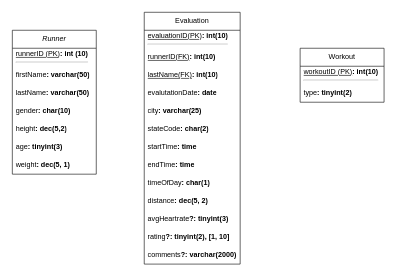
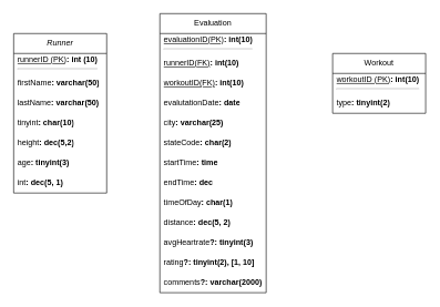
  <mxCell id="0" />
  <mxCell id="1" parent="0" />
  <mxCell id="2" value="&lt;i&gt;Runner&lt;/i&gt;" style="swimlane;fontStyle=0;childLayout=stackLayout;horizontal=1;startSize=30;horizontalStack=0;resizeParent=1;resizeParentMax=0;resizeLast=0;collapsible=1;marginBottom=0;whiteSpace=wrap;html=1;" parent="1" vertex="1"><mxGeometry x="20" y="50" width="140" height="240" as="geometry" /></mxCell>
  <mxCell id="3" value="&lt;u&gt;runnerID (PK)&lt;/u&gt;&lt;b&gt;: int (10)&lt;/b&gt;&lt;br&gt;&lt;hr&gt;" style="text;strokeColor=none;fillColor=none;align=left;verticalAlign=middle;spacingLeft=4;spacingRight=4;overflow=hidden;points=[[0,0.5],[1,0.5]];portConstraint=eastwest;rotatable=0;whiteSpace=wrap;html=1;" parent="2" vertex="1"><mxGeometry y="30" width="140" height="30" as="geometry" /></mxCell>
  <mxCell id="4" value="firstName&lt;b&gt;: varchar(50)&lt;br&gt;&lt;/b&gt;" style="text;strokeColor=none;fillColor=none;align=left;verticalAlign=middle;spacingLeft=4;spacingRight=4;overflow=hidden;points=[[0,0.5],[1,0.5]];portConstraint=eastwest;rotatable=0;whiteSpace=wrap;html=1;" vertex="1" parent="2"><mxGeometry y="60" width="140" height="30" as="geometry" /></mxCell>
  <mxCell id="5" value="lastName&lt;b&gt;: varchar(50)&lt;br&gt;&lt;/b&gt;" style="text;strokeColor=none;fillColor=none;align=left;verticalAlign=middle;spacingLeft=4;spacingRight=4;overflow=hidden;points=[[0,0.5],[1,0.5]];portConstraint=eastwest;rotatable=0;whiteSpace=wrap;html=1;" vertex="1" parent="2"><mxGeometry y="90" width="140" height="30" as="geometry" /></mxCell>
- <mxCell id="6" value="gender&lt;b&gt;: char(10)&lt;/b&gt;" style="text;strokeColor=none;fillColor=none;align=left;verticalAlign=middle;spacingLeft=4;spacingRight=4;overflow=hidden;points=[[0,0.5],[1,0.5]];portConstraint=eastwest;rotatable=0;whiteSpace=wrap;html=1;" parent="2" vertex="1"><mxGeometry y="120" width="140" height="30" as="geometry" /></mxCell>
+ <mxCell id="6" value="tinyint&lt;b&gt;: char(10)&lt;/b&gt;" style="text;strokeColor=none;fillColor=none;align=left;verticalAlign=middle;spacingLeft=4;spacingRight=4;overflow=hidden;points=[[0,0.5],[1,0.5]];portConstraint=eastwest;rotatable=0;whiteSpace=wrap;html=1;" parent="2" vertex="1"><mxGeometry y="120" width="140" height="30" as="geometry" /></mxCell>
  <mxCell id="7" value="height&lt;b&gt;: dec(5,2)&lt;/b&gt;" style="text;strokeColor=none;fillColor=none;align=left;verticalAlign=middle;spacingLeft=4;spacingRight=4;overflow=hidden;points=[[0,0.5],[1,0.5]];portConstraint=eastwest;rotatable=0;whiteSpace=wrap;html=1;" parent="2" vertex="1"><mxGeometry y="150" width="140" height="30" as="geometry" /></mxCell>
  <mxCell id="8" value="age&lt;b&gt;: tinyint(3)&lt;br&gt;&lt;/b&gt;" style="text;strokeColor=none;fillColor=none;align=left;verticalAlign=middle;spacingLeft=4;spacingRight=4;overflow=hidden;points=[[0,0.5],[1,0.5]];portConstraint=eastwest;rotatable=0;whiteSpace=wrap;html=1;" parent="2" vertex="1"><mxGeometry y="180" width="140" height="30" as="geometry" /></mxCell>
- <mxCell id="9" value="weight&lt;b&gt;: dec(5, 1)&lt;/b&gt;" style="text;strokeColor=none;fillColor=none;align=left;verticalAlign=middle;spacingLeft=4;spacingRight=4;overflow=hidden;points=[[0,0.5],[1,0.5]];portConstraint=eastwest;rotatable=0;whiteSpace=wrap;html=1;" parent="2" vertex="1"><mxGeometry y="210" width="140" height="30" as="geometry" /></mxCell>
+ <mxCell id="9" value="int&lt;b&gt;: dec(5, 1)&lt;/b&gt;" style="text;strokeColor=none;fillColor=none;align=left;verticalAlign=middle;spacingLeft=4;spacingRight=4;overflow=hidden;points=[[0,0.5],[1,0.5]];portConstraint=eastwest;rotatable=0;whiteSpace=wrap;html=1;" parent="2" vertex="1"><mxGeometry y="210" width="140" height="30" as="geometry" /></mxCell>
  <mxCell id="10" value="Evaluation" style="swimlane;fontStyle=0;childLayout=stackLayout;horizontal=1;startSize=30;horizontalStack=0;resizeParent=1;resizeParentMax=0;resizeLast=0;collapsible=1;marginBottom=0;whiteSpace=wrap;html=1;" parent="1" vertex="1"><mxGeometry x="240" y="20" width="160" height="420" as="geometry" /></mxCell>
  <mxCell id="11" value="&lt;u&gt;evaluationID(PK)&lt;/u&gt;&lt;b&gt;: int(10)&lt;br&gt;&lt;/b&gt;&lt;hr&gt;" style="text;strokeColor=none;fillColor=none;align=left;verticalAlign=middle;spacingLeft=4;spacingRight=4;overflow=hidden;points=[[0,0.5],[1,0.5]];portConstraint=eastwest;rotatable=0;whiteSpace=wrap;html=1;" parent="10" vertex="1"><mxGeometry y="30" width="160" height="30" as="geometry" /></mxCell>
  <mxCell id="12" value="&lt;u&gt;runnerID(FK)&lt;/u&gt;&lt;b&gt;: int(10)&lt;/b&gt;" style="text;strokeColor=none;fillColor=none;align=left;verticalAlign=middle;spacingLeft=4;spacingRight=4;overflow=hidden;points=[[0,0.5],[1,0.5]];portConstraint=eastwest;rotatable=0;whiteSpace=wrap;html=1;" parent="10" vertex="1"><mxGeometry y="60" width="160" height="30" as="geometry" /></mxCell>
- <mxCell id="13" value="&lt;u&gt;lastName(FK)&lt;/u&gt;&lt;b&gt;: int(10)&lt;/b&gt;" style="text;strokeColor=none;fillColor=none;align=left;verticalAlign=middle;spacingLeft=4;spacingRight=4;overflow=hidden;points=[[0,0.5],[1,0.5]];portConstraint=eastwest;rotatable=0;whiteSpace=wrap;html=1;" parent="10" vertex="1"><mxGeometry y="90" width="160" height="30" as="geometry" /></mxCell>
+ <mxCell id="13" value="&lt;u&gt;workoutID(FK)&lt;/u&gt;&lt;b&gt;: int(10)&lt;/b&gt;" style="text;strokeColor=none;fillColor=none;align=left;verticalAlign=middle;spacingLeft=4;spacingRight=4;overflow=hidden;points=[[0,0.5],[1,0.5]];portConstraint=eastwest;rotatable=0;whiteSpace=wrap;html=1;" parent="10" vertex="1"><mxGeometry y="90" width="160" height="30" as="geometry" /></mxCell>
  <mxCell id="14" value="evalutationDate&lt;b&gt;: date&lt;br&gt;&lt;/b&gt;" style="text;strokeColor=none;fillColor=none;align=left;verticalAlign=middle;spacingLeft=4;spacingRight=4;overflow=hidden;points=[[0,0.5],[1,0.5]];portConstraint=eastwest;rotatable=0;whiteSpace=wrap;html=1;" parent="10" vertex="1"><mxGeometry y="120" width="160" height="30" as="geometry" /></mxCell>
  <mxCell id="15" value="city&lt;b&gt;: varchar(25)&lt;/b&gt;" style="text;strokeColor=none;fillColor=none;align=left;verticalAlign=middle;spacingLeft=4;spacingRight=4;overflow=hidden;points=[[0,0.5],[1,0.5]];portConstraint=eastwest;rotatable=0;whiteSpace=wrap;html=1;" parent="10" vertex="1"><mxGeometry y="150" width="160" height="30" as="geometry" /></mxCell>
  <mxCell id="16" value="stateCode&lt;b&gt;: char(2)&lt;/b&gt;" style="text;strokeColor=none;fillColor=none;align=left;verticalAlign=middle;spacingLeft=4;spacingRight=4;overflow=hidden;points=[[0,0.5],[1,0.5]];portConstraint=eastwest;rotatable=0;whiteSpace=wrap;html=1;" parent="10" vertex="1"><mxGeometry y="180" width="160" height="30" as="geometry" /></mxCell>
  <mxCell id="17" value="startTime&lt;b&gt;: time&lt;/b&gt;" style="text;strokeColor=none;fillColor=none;align=left;verticalAlign=middle;spacingLeft=4;spacingRight=4;overflow=hidden;points=[[0,0.5],[1,0.5]];portConstraint=eastwest;rotatable=0;whiteSpace=wrap;html=1;" parent="10" vertex="1"><mxGeometry y="210" width="160" height="30" as="geometry" /></mxCell>
- <mxCell id="18" value="endTime&lt;b&gt;: time&lt;br&gt;&lt;/b&gt;" style="text;strokeColor=none;fillColor=none;align=left;verticalAlign=middle;spacingLeft=4;spacingRight=4;overflow=hidden;points=[[0,0.5],[1,0.5]];portConstraint=eastwest;rotatable=0;whiteSpace=wrap;html=1;" parent="10" vertex="1"><mxGeometry y="240" width="160" height="30" as="geometry" /></mxCell>
+ <mxCell id="18" value="endTime&lt;b&gt;: dec&lt;br&gt;&lt;/b&gt;" style="text;strokeColor=none;fillColor=none;align=left;verticalAlign=middle;spacingLeft=4;spacingRight=4;overflow=hidden;points=[[0,0.5],[1,0.5]];portConstraint=eastwest;rotatable=0;whiteSpace=wrap;html=1;" parent="10" vertex="1"><mxGeometry y="240" width="160" height="30" as="geometry" /></mxCell>
  <mxCell id="19" value="timeOfDay&lt;b&gt;: char(1)&lt;br&gt;&lt;/b&gt;" style="text;strokeColor=none;fillColor=none;align=left;verticalAlign=middle;spacingLeft=4;spacingRight=4;overflow=hidden;points=[[0,0.5],[1,0.5]];portConstraint=eastwest;rotatable=0;whiteSpace=wrap;html=1;" parent="10" vertex="1"><mxGeometry y="270" width="160" height="30" as="geometry" /></mxCell>
  <mxCell id="20" value="distance&lt;b&gt;: dec(5, 2)&lt;br&gt;&lt;/b&gt;" style="text;strokeColor=none;fillColor=none;align=left;verticalAlign=middle;spacingLeft=4;spacingRight=4;overflow=hidden;points=[[0,0.5],[1,0.5]];portConstraint=eastwest;rotatable=0;whiteSpace=wrap;html=1;" parent="10" vertex="1"><mxGeometry y="300" width="160" height="30" as="geometry" /></mxCell>
  <mxCell id="21" value="avgHeartrate&lt;b&gt;?: tinyint(3)&lt;/b&gt;" style="text;strokeColor=none;fillColor=none;align=left;verticalAlign=middle;spacingLeft=4;spacingRight=4;overflow=hidden;points=[[0,0.5],[1,0.5]];portConstraint=eastwest;rotatable=0;whiteSpace=wrap;html=1;" parent="10" vertex="1"><mxGeometry y="330" width="160" height="30" as="geometry" /></mxCell>
  <mxCell id="22" value="rating&lt;b&gt;?: tinyint(2), [1, 10]&lt;br&gt;&lt;/b&gt;" style="text;strokeColor=none;fillColor=none;align=left;verticalAlign=middle;spacingLeft=4;spacingRight=4;overflow=hidden;points=[[0,0.5],[1,0.5]];portConstraint=eastwest;rotatable=0;whiteSpace=wrap;html=1;" parent="10" vertex="1"><mxGeometry y="360" width="160" height="30" as="geometry" /></mxCell>
  <mxCell id="23" value="comments&lt;b&gt;?: varchar(2000)&lt;br&gt;&lt;/b&gt;" style="text;strokeColor=none;fillColor=none;align=left;verticalAlign=middle;spacingLeft=4;spacingRight=4;overflow=hidden;points=[[0,0.5],[1,0.5]];portConstraint=eastwest;rotatable=0;whiteSpace=wrap;html=1;" parent="10" vertex="1"><mxGeometry y="390" width="160" height="30" as="geometry" /></mxCell>
  <mxCell id="24" value="Workout" style="swimlane;fontStyle=0;childLayout=stackLayout;horizontal=1;startSize=30;horizontalStack=0;resizeParent=1;resizeParentMax=0;resizeLast=0;collapsible=1;marginBottom=0;whiteSpace=wrap;html=1;" parent="1" vertex="1"><mxGeometry x="500" y="80" width="140" height="90" as="geometry" /></mxCell>
  <mxCell id="25" value="&lt;u&gt;workoutID (PK)&lt;/u&gt;&lt;b&gt;: int(10)&lt;/b&gt;&lt;hr&gt;" style="text;strokeColor=none;fillColor=none;align=left;verticalAlign=middle;spacingLeft=4;spacingRight=4;overflow=hidden;points=[[0,0.5],[1,0.5]];portConstraint=eastwest;rotatable=0;whiteSpace=wrap;html=1;" parent="24" vertex="1"><mxGeometry y="30" width="140" height="30" as="geometry" /></mxCell>
  <mxCell id="26" value="type&lt;b&gt;: tinyint(2)&lt;br&gt;&lt;/b&gt;" style="text;strokeColor=none;fillColor=none;align=left;verticalAlign=middle;spacingLeft=4;spacingRight=4;overflow=hidden;points=[[0,0.5],[1,0.5]];portConstraint=eastwest;rotatable=0;whiteSpace=wrap;html=1;" parent="24" vertex="1"><mxGeometry y="60" width="140" height="30" as="geometry" /></mxCell>
